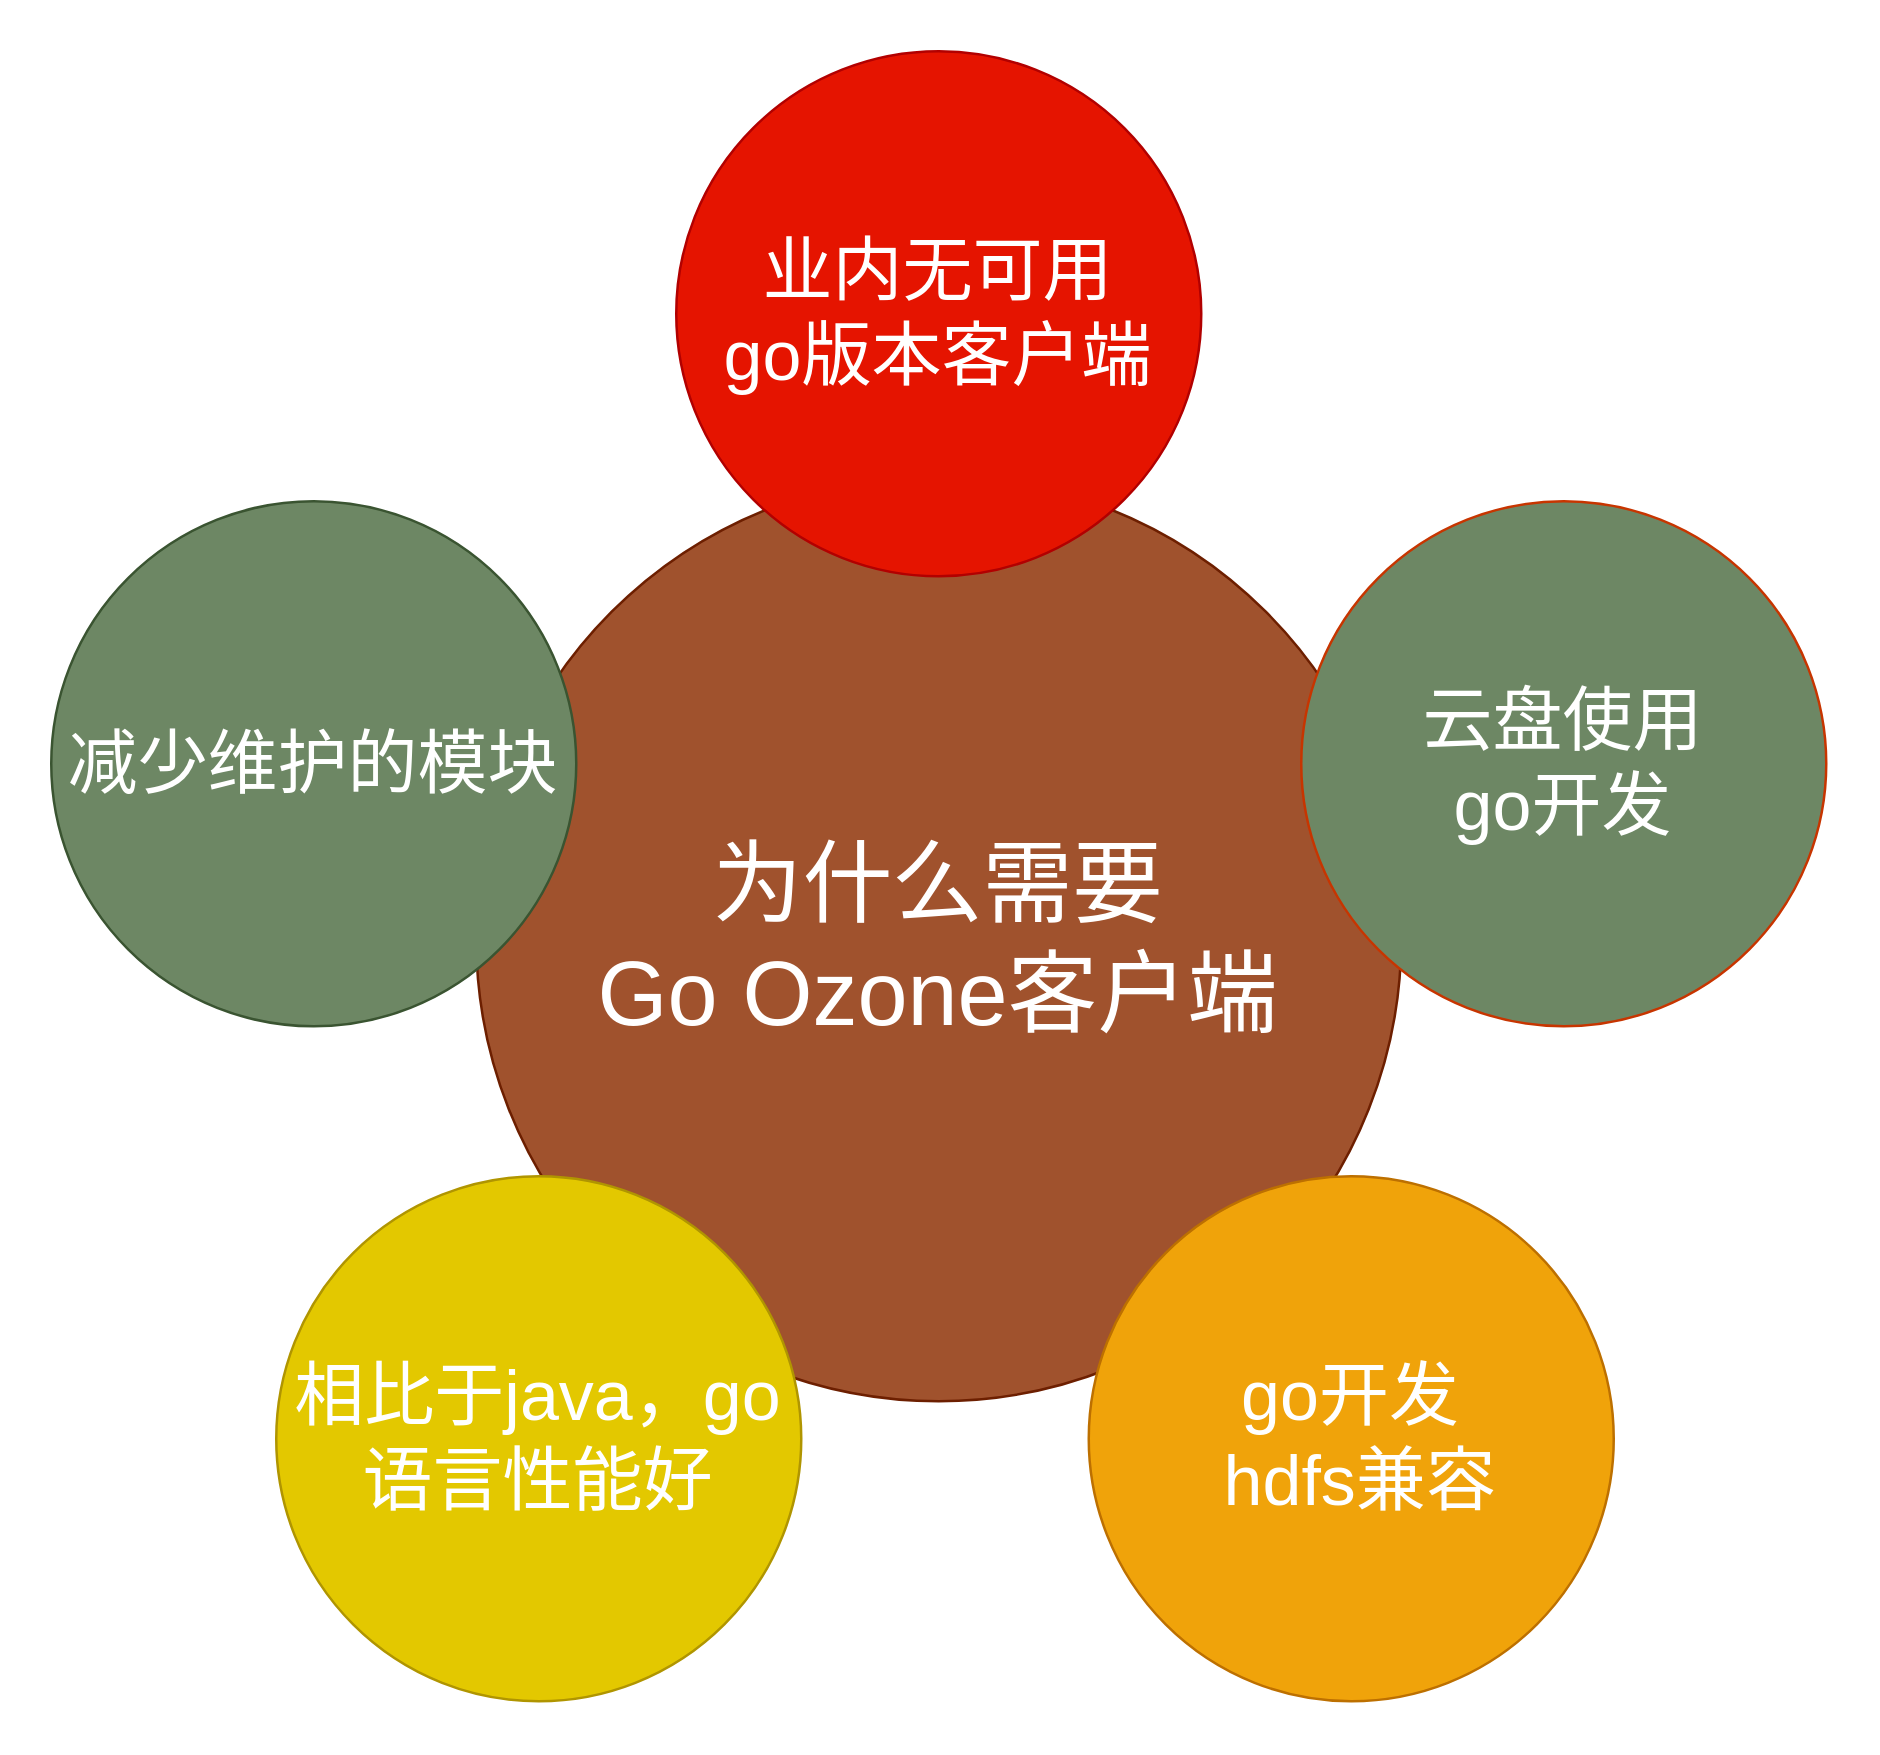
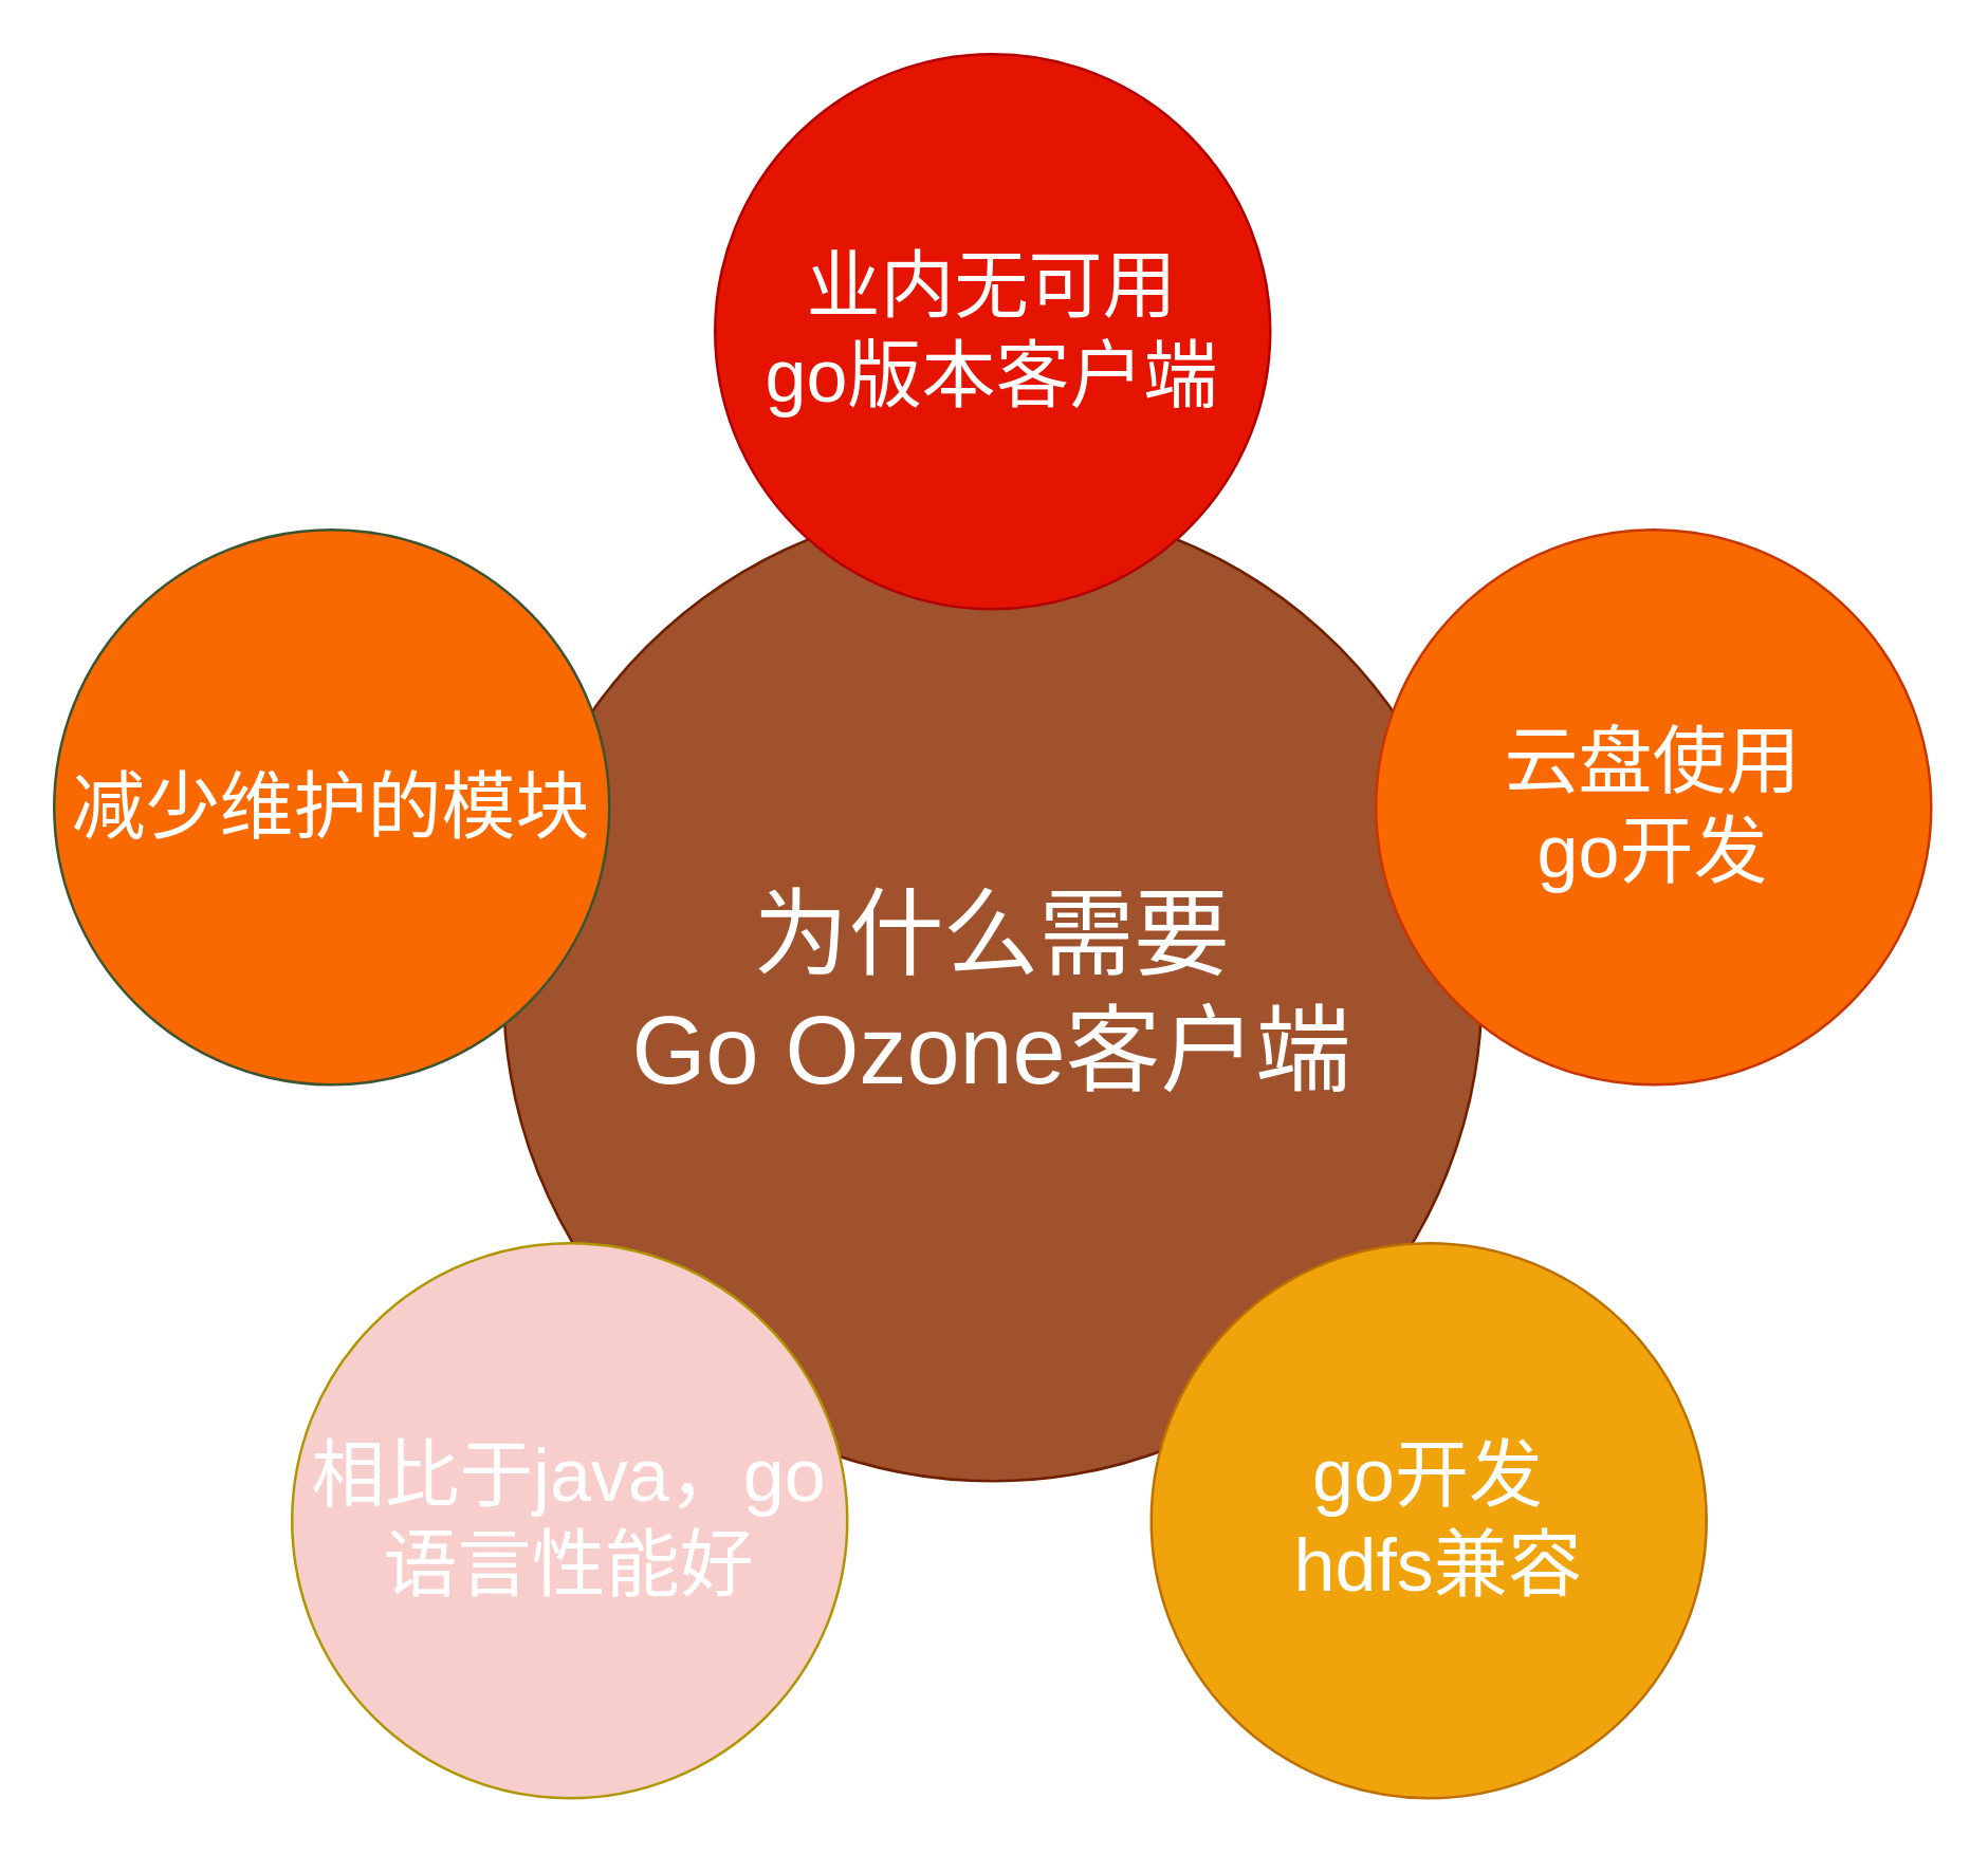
  <mxCell id="0" />
  <mxCell id="1" parent="0" />
  <mxCell id="2" value="&lt;font style=&quot;font-size: 36px&quot;&gt;为什么需要&lt;br&gt;Go Ozone客户端&lt;/font&gt;" style="ellipse;whiteSpace=wrap;html=1;aspect=fixed;fillColor=#a0522d;strokeColor=#6D1F00;fontSize=28;fontColor=#ffffff;" vertex="1" parent="1"><mxGeometry x="190" y="190" width="370" height="370" as="geometry" /></mxCell>
- <mxCell id="3" value="云盘使用&lt;br&gt;go开发" style="ellipse;whiteSpace=wrap;html=1;aspect=fixed;fillColor=#6d8764;fontSize=28;strokeColor=#C73500;fontColor=#ffffff;" vertex="1" parent="1"><mxGeometry x="520" y="200" width="210" height="210" as="geometry" /></mxCell>
+ <mxCell id="3" value="云盘使用&lt;br&gt;go开发" style="ellipse;whiteSpace=wrap;html=1;aspect=fixed;fillColor=#fa6800;fontSize=28;strokeColor=#C73500;fontColor=#ffffff;" vertex="1" parent="1"><mxGeometry x="520" y="200" width="210" height="210" as="geometry" /></mxCell>
  <mxCell id="4" value="go开发&lt;br&gt;&amp;nbsp;hdfs兼容" style="ellipse;whiteSpace=wrap;html=1;aspect=fixed;fillColor=#f0a30a;fontSize=28;strokeColor=#BD7000;fontColor=#ffffff;" vertex="1" parent="1"><mxGeometry x="435" y="470" width="210" height="210" as="geometry" /></mxCell>
- <mxCell id="5" value="减少维护的模块" style="ellipse;whiteSpace=wrap;html=1;aspect=fixed;fillColor=#6d8764;fontSize=28;strokeColor=#3A5431;fontColor=#ffffff;" vertex="1" parent="1"><mxGeometry x="20" y="200" width="210" height="210" as="geometry" /></mxCell>
- <mxCell id="6" value="相比于java，go语言性能好" style="ellipse;whiteSpace=wrap;html=1;aspect=fixed;fillColor=#e3c800;fontSize=28;strokeColor=#B09500;fontColor=#ffffff;" vertex="1" parent="1"><mxGeometry x="110" y="470" width="210" height="210" as="geometry" /></mxCell>
+ <mxCell id="5" value="减少维护的模块" style="ellipse;whiteSpace=wrap;html=1;aspect=fixed;fillColor=#fa6800;fontSize=28;strokeColor=#3A5431;fontColor=#ffffff;" vertex="1" parent="1"><mxGeometry x="20" y="200" width="210" height="210" as="geometry" /></mxCell>
+ <mxCell id="6" value="相比于java，go语言性能好" style="ellipse;whiteSpace=wrap;html=1;aspect=fixed;fillColor=#f8cecc;fontSize=28;strokeColor=#B09500;fontColor=#ffffff;" vertex="1" parent="1"><mxGeometry x="110" y="470" width="210" height="210" as="geometry" /></mxCell>
  <mxCell id="7" value="业内无可用&lt;br&gt;go版本客户端" style="ellipse;whiteSpace=wrap;html=1;aspect=fixed;fillColor=#e51400;fontSize=28;strokeColor=#B20000;fontColor=#ffffff;" vertex="1" parent="1"><mxGeometry x="270" y="20" width="210" height="210" as="geometry" /></mxCell>
